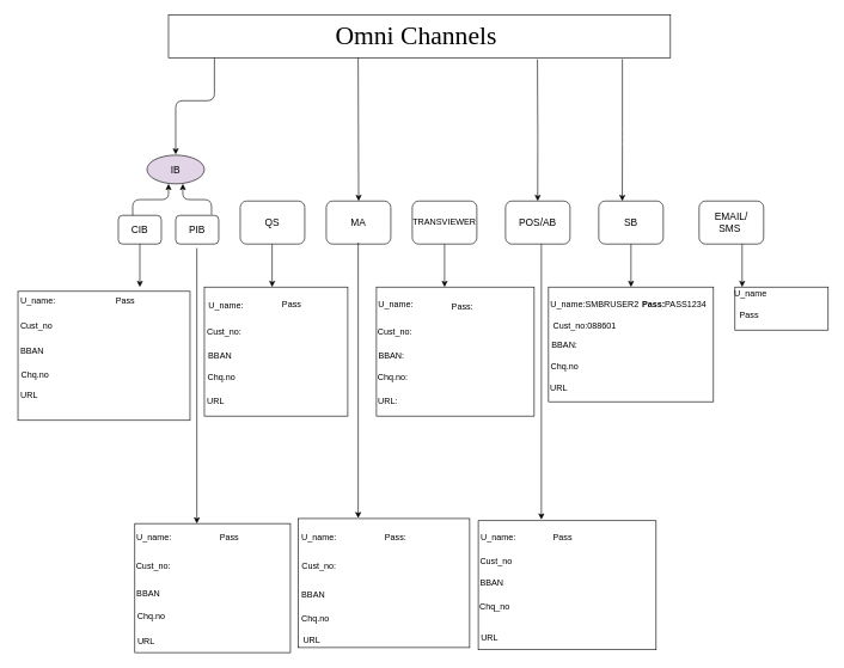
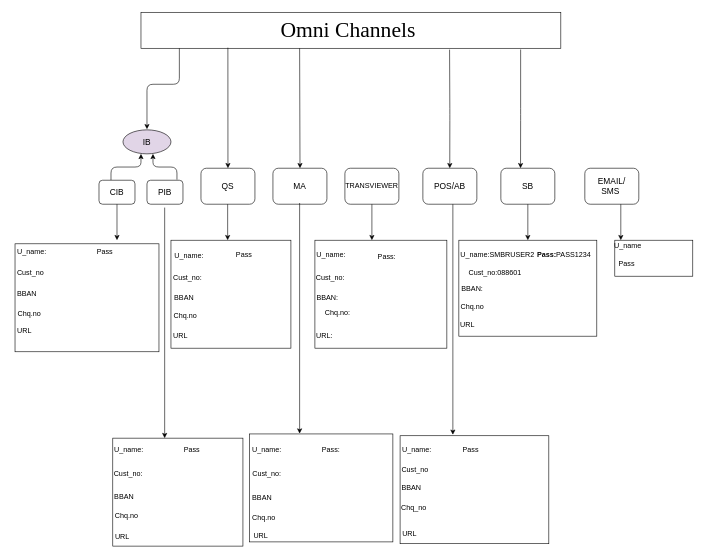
  <mxCell id="0" />
  <mxCell id="1" parent="0" />
  <mxCell id="2" value="&lt;font style=&quot;font-size: 36px&quot; face=&quot;Times New Roman&quot;&gt;Omni Channels&amp;nbsp;&lt;/font&gt;" style="rounded=0;whiteSpace=wrap;html=1;" vertex="1" parent="1"><mxGeometry x="234" y="20" width="700" height="60" as="geometry" /></mxCell>
+ <mxCell id="3" value="" style="endArrow=classic;html=1;entryX=0.5;entryY=0;entryDx=0;entryDy=0;exitX=0.207;exitY=0.983;exitDx=0;exitDy=0;exitPerimeter=0;" edge="1" parent="1" source="2" target="16"><mxGeometry width="50" height="50" relative="1" as="geometry"><mxPoint x="514" y="82" as="sourcePoint" /><mxPoint x="512" y="260" as="targetPoint" /></mxGeometry></mxCell>
  <mxCell id="4" value="" style="endArrow=classic;html=1;exitX=0.434;exitY=1;exitDx=0;exitDy=0;exitPerimeter=0;entryX=0.5;entryY=0;entryDx=0;entryDy=0;" edge="1" parent="1"><mxGeometry width="50" height="50" relative="1" as="geometry"><mxPoint x="498.5" y="80" as="sourcePoint" /><mxPoint x="499.14" y="280" as="targetPoint" /></mxGeometry></mxCell>
  <mxCell id="5" value="" style="edgeStyle=elbowEdgeStyle;elbow=vertical;endArrow=classic;html=1;" edge="1" parent="1"><mxGeometry width="50" height="50" relative="1" as="geometry"><mxPoint x="298" y="80" as="sourcePoint" /><mxPoint x="244" y="215" as="targetPoint" /><Array as="points"><mxPoint x="279" y="140" /></Array></mxGeometry></mxCell>
  <mxCell id="6" value="" style="endArrow=classic;html=1;entryX=0.687;entryY=-0.003;entryDx=0;entryDy=0;entryPerimeter=0;" edge="1" parent="1"><mxGeometry width="50" height="50" relative="1" as="geometry"><mxPoint x="867" y="82" as="sourcePoint" /><mxPoint x="866.83" y="280" as="targetPoint" /><Array as="points"><mxPoint x="867" y="190.18" /></Array></mxGeometry></mxCell>
  <mxCell id="7" value="&lt;font style=&quot;font-size: 14px&quot;&gt;IB&lt;/font&gt;" style="ellipse;whiteSpace=wrap;html=1;fillColor=#e1d5e7;" vertex="1" parent="1"><mxGeometry x="204" y="216" width="80" height="40" as="geometry" /></mxCell>
  <mxCell id="8" value="" style="edgeStyle=elbowEdgeStyle;elbow=vertical;endArrow=classic;html=1;" edge="1" parent="1"><mxGeometry width="50" height="50" relative="1" as="geometry"><mxPoint x="184" y="300" as="sourcePoint" /><mxPoint x="234" y="256" as="targetPoint" /></mxGeometry></mxCell>
  <mxCell id="9" value="" style="edgeStyle=elbowEdgeStyle;elbow=vertical;endArrow=classic;html=1;" edge="1" parent="1"><mxGeometry width="50" height="50" relative="1" as="geometry"><mxPoint x="294" y="299" as="sourcePoint" /><mxPoint x="254" y="256" as="targetPoint" /></mxGeometry></mxCell>
  <mxCell id="10" value="&lt;font style=&quot;font-size: 14px&quot;&gt;CIB&lt;/font&gt;" style="rounded=1;whiteSpace=wrap;html=1;" vertex="1" parent="1"><mxGeometry x="164" y="300" width="60" height="40" as="geometry" /></mxCell>
  <mxCell id="11" value="&lt;font style=&quot;font-size: 14px&quot;&gt;PIB&lt;/font&gt;" style="rounded=1;whiteSpace=wrap;html=1;" vertex="1" parent="1"><mxGeometry x="244" y="300" width="60" height="40" as="geometry" /></mxCell>
  <mxCell id="12" value="&lt;font style=&quot;font-size: 14px&quot;&gt;SB&lt;/font&gt;" style="rounded=1;whiteSpace=wrap;html=1;" vertex="1" parent="1"><mxGeometry x="834" y="280" width="90" height="60" as="geometry" /></mxCell>
  <mxCell id="13" value="&lt;font style=&quot;font-size: 14px&quot;&gt;EMAIL/&lt;br&gt;SMS&amp;nbsp;&lt;/font&gt;" style="rounded=1;whiteSpace=wrap;html=1;" vertex="1" parent="1"><mxGeometry x="974" y="280" width="90" height="60" as="geometry" /></mxCell>
  <mxCell id="14" value="&lt;font style=&quot;font-size: 12px&quot;&gt;TRANSVIEWER&lt;/font&gt;" style="rounded=1;whiteSpace=wrap;html=1;" vertex="1" parent="1"><mxGeometry x="574" y="280" width="90" height="60" as="geometry" /></mxCell>
  <mxCell id="15" value="&lt;font style=&quot;font-size: 14px&quot;&gt;MA&lt;/font&gt;" style="rounded=1;whiteSpace=wrap;html=1;" vertex="1" parent="1"><mxGeometry x="454" y="280" width="90" height="60" as="geometry" /></mxCell>
  <mxCell id="16" value="&lt;font style=&quot;font-size: 14px&quot;&gt;QS&lt;/font&gt;" style="rounded=1;whiteSpace=wrap;html=1;" vertex="1" parent="1"><mxGeometry x="334" y="280" width="90" height="60" as="geometry" /></mxCell>
  <mxCell id="17" value="&lt;font style=&quot;font-size: 14px&quot;&gt;POS/AB&lt;/font&gt;" style="rounded=1;whiteSpace=wrap;html=1;" vertex="1" parent="1"><mxGeometry x="704" y="280" width="90" height="60" as="geometry" /></mxCell>
  <mxCell id="18" value="" style="endArrow=classic;html=1;entryX=0.687;entryY=-0.003;entryDx=0;entryDy=0;entryPerimeter=0;" edge="1" parent="1"><mxGeometry width="50" height="50" relative="1" as="geometry"><mxPoint x="748.5" y="82.18" as="sourcePoint" /><mxPoint x="748.83" y="280" as="targetPoint" /><Array as="points"><mxPoint x="749" y="190.18" /></Array></mxGeometry></mxCell>
  <mxCell id="19" value="" style="endArrow=classic;html=1;exitX=0.5;exitY=1;exitDx=0;exitDy=0;" edge="1" parent="1" source="12"><mxGeometry width="50" height="50" relative="1" as="geometry"><mxPoint x="884" y="350" as="sourcePoint" /><mxPoint x="879" y="400" as="targetPoint" /></mxGeometry></mxCell>
  <mxCell id="20" value="" style="rounded=0;whiteSpace=wrap;html=1;align=left;" vertex="1" parent="1"><mxGeometry x="764" y="400" width="230" height="160" as="geometry" /></mxCell>
  <mxCell id="21" value="U_name:SMBRUSER2" style="text;html=1;align=center;verticalAlign=middle;resizable=0;points=[];autosize=1;" vertex="1" parent="1"><mxGeometry x="758" y="415" width="140" height="20" as="geometry" /></mxCell>
- <mxCell id="22" value="Cust_no:088601" style="text;html=1;align=center;verticalAlign=middle;resizable=0;points=[];autosize=1;" vertex="1" parent="1"><mxGeometry x="764" y="445" width="100" height="20" as="geometry" /></mxCell>
+ <mxCell id="22" value="Cust_no:088601" style="text;html=1;align=center;verticalAlign=middle;resizable=0;points=[];autosize=1;" vertex="1" parent="1"><mxGeometry x="774" y="445" width="100" height="20" as="geometry" /></mxCell>
  <mxCell id="23" value="Pass:&lt;span style=&quot;font-weight: normal&quot;&gt;PASS1234&lt;/span&gt;" style="text;html=1;align=center;verticalAlign=middle;resizable=0;points=[];autosize=1;fontStyle=1" vertex="1" parent="1"><mxGeometry x="884" y="414" width="110" height="20" as="geometry" /></mxCell>
  <mxCell id="24" value="Chq.no" style="text;html=1;align=center;verticalAlign=middle;resizable=0;points=[];autosize=1;" vertex="1" parent="1"><mxGeometry x="761" y="502" width="50" height="20" as="geometry" /></mxCell>
  <mxCell id="25" value="BBAN:" style="text;html=1;align=center;verticalAlign=middle;resizable=0;points=[];autosize=1;" vertex="1" parent="1"><mxGeometry x="761" y="472" width="50" height="20" as="geometry" /></mxCell>
  <mxCell id="26" value="URL" style="text;html=1;align=center;verticalAlign=middle;resizable=0;points=[];autosize=1;" vertex="1" parent="1"><mxGeometry x="758" y="532" width="40" height="20" as="geometry" /></mxCell>
  <mxCell id="27" value="" style="endArrow=classic;html=1;" edge="1" parent="1"><mxGeometry width="50" height="50" relative="1" as="geometry"><mxPoint x="754" y="340" as="sourcePoint" /><mxPoint x="754" y="724.4" as="targetPoint" /></mxGeometry></mxCell>
  <mxCell id="28" value="" style="rounded=0;whiteSpace=wrap;html=1;align=left;" vertex="1" parent="1"><mxGeometry x="666" y="726" width="248" height="180" as="geometry" /></mxCell>
  <mxCell id="29" value="" style="endArrow=classic;html=1;exitX=0.5;exitY=1;exitDx=0;exitDy=0;" edge="1" parent="1"><mxGeometry width="50" height="50" relative="1" as="geometry"><mxPoint x="619" y="340" as="sourcePoint" /><mxPoint x="619" y="400" as="targetPoint" /></mxGeometry></mxCell>
  <mxCell id="30" value="" style="rounded=0;whiteSpace=wrap;html=1;align=left;" vertex="1" parent="1"><mxGeometry x="524" y="400" width="220" height="180" as="geometry" /></mxCell>
  <mxCell id="31" value="" style="endArrow=classic;html=1;" edge="1" parent="1"><mxGeometry width="50" height="50" relative="1" as="geometry"><mxPoint x="498.5" y="338" as="sourcePoint" /><mxPoint x="498.5" y="722.4" as="targetPoint" /></mxGeometry></mxCell>
  <mxCell id="32" value="" style="rounded=0;whiteSpace=wrap;html=1;align=left;" vertex="1" parent="1"><mxGeometry x="415" y="723" width="239" height="180" as="geometry" /></mxCell>
  <mxCell id="33" value="" style="endArrow=classic;html=1;exitX=0.5;exitY=1;exitDx=0;exitDy=0;" edge="1" parent="1"><mxGeometry width="50" height="50" relative="1" as="geometry"><mxPoint x="378.5" y="340" as="sourcePoint" /><mxPoint x="378.5" y="400" as="targetPoint" /></mxGeometry></mxCell>
  <mxCell id="34" value="&lt;span style=&quot;color: rgba(0 , 0 , 0 , 0) ; font-family: monospace ; font-size: 0px&quot;&gt;%3CmxGraphModel%3E%3Croot%3E%3CmxCell%20id%3D%220%22%2F%3E%3CmxCell%20id%3D%221%22%20parent%3D%220%22%2F%3E%3CmxCell%20id%3D%222%22%20value%3D%22Cust_no%3A%22%20style%3D%22text%3Bhtml%3D1%3BstrokeColor%3Dnone%3BfillColor%3Dnone%3Balign%3Dcenter%3BverticalAlign%3Dmiddle%3BwhiteSpace%3Dwrap%3Brounded%3D0%3B%22%20vertex%3D%221%22%20parent%3D%221%22%3E%3CmxGeometry%20x%3D%22336%22%20y%3D%22472%22%20width%3D%2240%22%20height%3D%2220%22%20as%3D%22geometry%22%2F%3E%3C%2FmxCell%3E%3C%2Froot%3E%3C%2FmxGraphModel%3E&lt;/span&gt;&lt;span style=&quot;color: rgba(0 , 0 , 0 , 0) ; font-family: monospace ; font-size: 0px&quot;&gt;%3CmxGraphModel%3E%3Croot%3E%3CmxCell%20id%3D%220%22%2F%3E%3CmxCell%20id%3D%221%22%20parent%3D%220%22%2F%3E%3CmxCell%20id%3D%222%22%20value%3D%22Cust_no%3A%22%20style%3D%22text%3Bhtml%3D1%3BstrokeColor%3Dnone%3BfillColor%3Dnone%3Balign%3Dcenter%3BverticalAlign%3Dmiddle%3BwhiteSpace%3Dwrap%3Brounded%3D0%3B%22%20vertex%3D%221%22%20parent%3D%221%22%3E%3CmxGeometry%20x%3D%22336%22%20y%3D%22472%22%20width%3D%2240%22%20height%3D%2220%22%20as%3D%22geometry%22%2F%3E%3C%2FmxCell%3E%3C%2Froot%3E%3C%2FmxGraphModel%3E&lt;/span&gt;" style="rounded=0;whiteSpace=wrap;html=1;align=left;" vertex="1" parent="1"><mxGeometry x="284" y="400" width="200" height="180" as="geometry" /></mxCell>
  <mxCell id="35" value="" style="endArrow=classic;html=1;" edge="1" parent="1"><mxGeometry width="50" height="50" relative="1" as="geometry"><mxPoint x="273.5" y="345.6" as="sourcePoint" /><mxPoint x="273.5" y="730" as="targetPoint" /></mxGeometry></mxCell>
  <mxCell id="36" value="" style="rounded=0;whiteSpace=wrap;html=1;align=left;" vertex="1" parent="1"><mxGeometry x="187" y="730" width="217" height="180" as="geometry" /></mxCell>
  <mxCell id="37" value="" style="endArrow=classic;html=1;exitX=0.5;exitY=1;exitDx=0;exitDy=0;" edge="1" parent="1"><mxGeometry width="50" height="50" relative="1" as="geometry"><mxPoint y="340" as="sourcePoint" x="194" /><mxPoint y="400" as="targetPoint" x="194" /></mxGeometry></mxCell>
  <mxCell id="38" value="" style="rounded=0;whiteSpace=wrap;html=1;align=left;" vertex="1" parent="1"><mxGeometry x="24" y="406" width="240" height="180" as="geometry" /></mxCell>
  <mxCell id="39" value="" style="endArrow=classic;html=1;exitX=0.5;exitY=1;exitDx=0;exitDy=0;" edge="1" parent="1"><mxGeometry width="50" height="50" relative="1" as="geometry"><mxPoint x="1034" y="340" as="sourcePoint" /><mxPoint x="1034" y="400" as="targetPoint" /></mxGeometry></mxCell>
  <mxCell id="40" value="" style="rounded=0;whiteSpace=wrap;html=1;align=left;" vertex="1" parent="1"><mxGeometry x="1024" y="400" width="130" height="60" as="geometry" /></mxCell>
  <mxCell id="41" value="U_name:" style="text;html=1;strokeColor=none;fillColor=none;align=center;verticalAlign=middle;whiteSpace=wrap;rounded=0;" vertex="1" parent="1"><mxGeometry x="531" y="414" width="40" height="20" as="geometry" /></mxCell>
  <mxCell id="42" value="Cust_no:" style="text;html=1;strokeColor=none;fillColor=none;align=center;verticalAlign=middle;whiteSpace=wrap;rounded=0;" vertex="1" parent="1"><mxGeometry x="530" y="452" width="40" height="20" as="geometry" /></mxCell>
  <mxCell id="43" value="BBAN:" style="text;html=1;strokeColor=none;fillColor=none;align=center;verticalAlign=middle;whiteSpace=wrap;rounded=0;" vertex="1" parent="1"><mxGeometry x="525" y="486" width="40" height="20" as="geometry" /></mxCell>
- <mxCell id="44" value="Chq.no:" style="text;html=1;strokeColor=none;fillColor=none;align=center;verticalAlign=middle;whiteSpace=wrap;rounded=0;" vertex="1" parent="1"><mxGeometry x="527" y="517" width="40" height="20" as="geometry" /></mxCell>
+ <mxCell id="44" value="Chq.no:" style="text;html=1;strokeColor=none;fillColor=none;align=center;verticalAlign=middle;whiteSpace=wrap;rounded=0;" vertex="1" parent="1"><mxGeometry x="542" y="512" width="40" height="20" as="geometry" /></mxCell>
  <mxCell id="45" value="Pass:" style="text;html=1;strokeColor=none;fillColor=none;align=center;verticalAlign=middle;whiteSpace=wrap;rounded=0;" vertex="1" parent="1"><mxGeometry x="624" y="417" width="40" height="20" as="geometry" /></mxCell>
  <mxCell id="46" value="URL:" style="text;html=1;strokeColor=none;fillColor=none;align=center;verticalAlign=middle;whiteSpace=wrap;rounded=0;" vertex="1" parent="1"><mxGeometry x="520" y="549" width="40" height="20" as="geometry" /></mxCell>
  <mxCell id="47" value="U_name:&amp;nbsp;" style="text;html=1;strokeColor=none;fillColor=none;align=center;verticalAlign=middle;whiteSpace=wrap;rounded=0;" vertex="1" parent="1"><mxGeometry x="296" y="416" width="40" height="20" as="geometry" /></mxCell>
  <mxCell id="48" value="Cust_no:" style="text;html=1;strokeColor=none;fillColor=none;align=center;verticalAlign=middle;whiteSpace=wrap;rounded=0;" vertex="1" parent="1"><mxGeometry x="292" y="452" width="40" height="20" as="geometry" /></mxCell>
  <mxCell id="49" value="Pass" style="text;html=1;strokeColor=none;fillColor=none;align=center;verticalAlign=middle;whiteSpace=wrap;rounded=0;" vertex="1" parent="1"><mxGeometry x="386" y="414" width="40" height="20" as="geometry" /></mxCell>
  <mxCell id="50" value="BBAN" style="text;html=1;strokeColor=none;fillColor=none;align=center;verticalAlign=middle;whiteSpace=wrap;rounded=0;" vertex="1" parent="1"><mxGeometry x="286" y="486" width="40" height="20" as="geometry" /></mxCell>
  <mxCell id="51" value="Chq.no" style="text;html=1;strokeColor=none;fillColor=none;align=center;verticalAlign=middle;whiteSpace=wrap;rounded=0;" vertex="1" parent="1"><mxGeometry x="288" y="517" width="40" height="20" as="geometry" /></mxCell>
  <mxCell id="52" value="URL" style="text;html=1;strokeColor=none;fillColor=none;align=center;verticalAlign=middle;whiteSpace=wrap;rounded=0;" vertex="1" parent="1"><mxGeometry x="280" y="549" width="40" height="20" as="geometry" /></mxCell>
  <mxCell id="53" value="Chq.no" style="text;html=1;strokeColor=none;fillColor=none;align=center;verticalAlign=middle;whiteSpace=wrap;rounded=0;" vertex="1" parent="1"><mxGeometry x="28" y="511" width="40" height="23" as="geometry" /></mxCell>
  <mxCell id="54" value="U_name" style="text;html=1;strokeColor=none;fillColor=none;align=center;verticalAlign=middle;whiteSpace=wrap;rounded=0;" vertex="1" parent="1"><mxGeometry x="1024" y="400" width="44" height="20" as="geometry" /></mxCell>
  <mxCell id="55" value="Pass" style="text;html=1;strokeColor=none;fillColor=none;align=center;verticalAlign=middle;whiteSpace=wrap;rounded=0;" vertex="1" parent="1"><mxGeometry x="1024" y="430" width="40" height="20" as="geometry" /></mxCell>
  <mxCell id="56" value="U_name:&amp;nbsp;" style="text;html=1;strokeColor=none;fillColor=none;align=center;verticalAlign=middle;whiteSpace=wrap;rounded=0;" vertex="1" parent="1"><mxGeometry x="34" y="410" width="40" height="20" as="geometry" /></mxCell>
  <mxCell id="57" value="Cust_no" style="text;html=1;strokeColor=none;fillColor=none;align=center;verticalAlign=middle;whiteSpace=wrap;rounded=0;" vertex="1" parent="1"><mxGeometry x="30" y="445" width="40" height="20" as="geometry" /></mxCell>
  <mxCell id="58" value="Pass" style="text;html=1;strokeColor=none;fillColor=none;align=center;verticalAlign=middle;whiteSpace=wrap;rounded=0;" vertex="1" parent="1"><mxGeometry x="154" y="410" width="40" height="20" as="geometry" /></mxCell>
  <mxCell id="59" value="BBAN" style="text;html=1;strokeColor=none;fillColor=none;align=center;verticalAlign=middle;whiteSpace=wrap;rounded=0;" vertex="1" parent="1"><mxGeometry x="24" y="480" width="40" height="20" as="geometry" /></mxCell>
  <mxCell id="60" value="URL" style="text;html=1;strokeColor=none;fillColor=none;align=center;verticalAlign=middle;whiteSpace=wrap;rounded=0;" vertex="1" parent="1"><mxGeometry x="20" y="542" width="40" height="20" as="geometry" /></mxCell>
  <mxCell id="61" value="U_name:" style="text;html=1;strokeColor=none;fillColor=none;align=center;verticalAlign=middle;whiteSpace=wrap;rounded=0;" vertex="1" parent="1"><mxGeometry y="740" width="40" height="20" as="geometry" x="194" /></mxCell>
  <mxCell id="62" value="Pass" style="text;html=1;strokeColor=none;fillColor=none;align=center;verticalAlign=middle;whiteSpace=wrap;rounded=0;" vertex="1" parent="1"><mxGeometry x="299" y="740" width="40" height="20" as="geometry" /></mxCell>
  <mxCell id="63" value="Cust_no:" style="text;html=1;strokeColor=none;fillColor=none;align=center;verticalAlign=middle;whiteSpace=wrap;rounded=0;" vertex="1" parent="1"><mxGeometry x="193" y="780" width="40" height="20" as="geometry" /></mxCell>
  <mxCell id="64" value="BBAN" style="text;html=1;strokeColor=none;fillColor=none;align=center;verticalAlign=middle;whiteSpace=wrap;rounded=0;" vertex="1" parent="1"><mxGeometry x="186" y="818" width="40" height="20" as="geometry" /></mxCell>
  <mxCell id="65" value="Chq.no" style="text;html=1;strokeColor=none;fillColor=none;align=center;verticalAlign=middle;whiteSpace=wrap;rounded=0;" vertex="1" parent="1"><mxGeometry x="190" y="849" width="40" height="20" as="geometry" /></mxCell>
  <mxCell id="66" value="URL" style="text;html=1;strokeColor=none;fillColor=none;align=center;verticalAlign=middle;whiteSpace=wrap;rounded=0;" vertex="1" parent="1"><mxGeometry x="183" y="885" width="40" height="20" as="geometry" /></mxCell>
  <mxCell id="67" value="U_name:" style="text;html=1;strokeColor=none;fillColor=none;align=center;verticalAlign=middle;whiteSpace=wrap;rounded=0;" vertex="1" parent="1"><mxGeometry x="424" y="740" width="40" height="20" as="geometry" /></mxCell>
  <mxCell id="68" value="Pass:" style="text;html=1;strokeColor=none;fillColor=none;align=center;verticalAlign=middle;whiteSpace=wrap;rounded=0;" vertex="1" parent="1"><mxGeometry x="531" y="740" width="40" height="20" as="geometry" /></mxCell>
  <mxCell id="69" value="Cust_no:" style="text;html=1;strokeColor=none;fillColor=none;align=center;verticalAlign=middle;whiteSpace=wrap;rounded=0;" vertex="1" parent="1"><mxGeometry x="424" y="780" width="40" height="20" as="geometry" /></mxCell>
  <mxCell id="70" value="BBAN" style="text;html=1;strokeColor=none;fillColor=none;align=center;verticalAlign=middle;whiteSpace=wrap;rounded=0;" vertex="1" parent="1"><mxGeometry x="416" y="820" width="40" height="20" as="geometry" /></mxCell>
  <mxCell id="71" value="Chq.no" style="text;html=1;strokeColor=none;fillColor=none;align=center;verticalAlign=middle;whiteSpace=wrap;rounded=0;" vertex="1" parent="1"><mxGeometry x="419" y="853" width="40" height="20" as="geometry" /></mxCell>
  <mxCell id="72" value="URL" style="text;html=1;strokeColor=none;fillColor=none;align=center;verticalAlign=middle;whiteSpace=wrap;rounded=0;" vertex="1" parent="1"><mxGeometry x="414" y="883" width="40" height="20" as="geometry" /></mxCell>
  <mxCell id="73" value="U_name:" style="text;html=1;strokeColor=none;fillColor=none;align=center;verticalAlign=middle;whiteSpace=wrap;rounded=0;" vertex="1" parent="1"><mxGeometry x="674" y="740" width="40" height="20" as="geometry" /></mxCell>
  <mxCell id="74" value="Pass" style="text;html=1;strokeColor=none;fillColor=none;align=center;verticalAlign=middle;whiteSpace=wrap;rounded=0;" vertex="1" parent="1"><mxGeometry x="764" y="740" width="40" height="20" as="geometry" /></mxCell>
  <mxCell id="75" value="Cust_no" style="text;html=1;strokeColor=none;fillColor=none;align=center;verticalAlign=middle;whiteSpace=wrap;rounded=0;" vertex="1" parent="1"><mxGeometry x="671" y="773" width="40" height="20" as="geometry" /></mxCell>
  <mxCell id="76" value="BBAN" style="text;html=1;strokeColor=none;fillColor=none;align=center;verticalAlign=middle;whiteSpace=wrap;rounded=0;" vertex="1" parent="1"><mxGeometry x="665" y="803" width="40" height="20" as="geometry" /></mxCell>
  <mxCell id="77" value="Chq_no" style="text;html=1;strokeColor=none;fillColor=none;align=center;verticalAlign=middle;whiteSpace=wrap;rounded=0;" vertex="1" parent="1"><mxGeometry x="669" y="837" width="40" height="20" as="geometry" /></mxCell>
  <mxCell id="78" value="URL" style="text;html=1;strokeColor=none;fillColor=none;align=center;verticalAlign=middle;whiteSpace=wrap;rounded=0;" vertex="1" parent="1"><mxGeometry x="662" y="880" width="40" height="20" as="geometry" /></mxCell>
